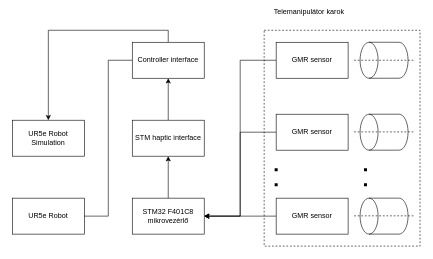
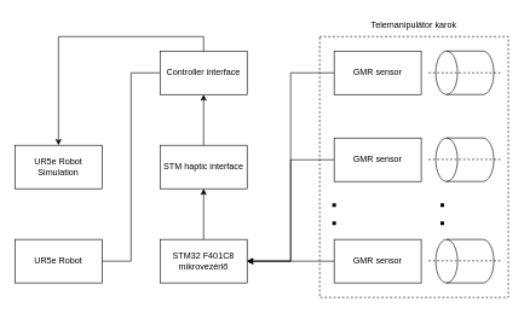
  <mxCell id="0" />
  <mxCell id="1" parent="0" />
  <mxCell id="2" style="edgeStyle=orthogonalEdgeStyle;rounded=0;orthogonalLoop=1;jettySize=auto;html=1;exitX=0.5;exitY=0;exitDx=0;exitDy=0;entryX=0.5;entryY=1;entryDx=0;entryDy=0;" edge="1" parent="1" source="3" target="16"><mxGeometry relative="1" as="geometry" /></mxCell>
  <mxCell id="3" value="STM32 F401C8 mikrovezérlő" style="rounded=0;whiteSpace=wrap;html=1;" parent="1" vertex="1"><mxGeometry x="220" y="330" width="120" height="60" as="geometry" /></mxCell>
  <mxCell id="4" style="edgeStyle=orthogonalEdgeStyle;rounded=0;orthogonalLoop=1;jettySize=auto;html=1;exitX=0;exitY=0.5;exitDx=0;exitDy=0;entryX=1;entryY=0.5;entryDx=0;entryDy=0;" edge="1" parent="1" source="5" target="3"><mxGeometry relative="1" as="geometry"><mxPoint x="400" y="410" as="targetPoint" /></mxGeometry></mxCell>
  <mxCell id="5" value="GMR sensor" style="rounded=0;whiteSpace=wrap;html=1;" vertex="1" parent="1"><mxGeometry x="460" y="70" width="120" height="60" as="geometry" /></mxCell>
  <mxCell id="6" value="" style="shape=cylinder3;whiteSpace=wrap;html=1;boundedLbl=1;backgroundOutline=1;size=15;rotation=-90;" vertex="1" parent="1"><mxGeometry x="610" y="60" width="60" height="80" as="geometry" /></mxCell>
  <mxCell id="7" style="edgeStyle=orthogonalEdgeStyle;rounded=0;orthogonalLoop=1;jettySize=auto;html=1;exitX=0;exitY=0.5;exitDx=0;exitDy=0;entryX=1;entryY=0.5;entryDx=0;entryDy=0;" edge="1" parent="1" source="8" target="3"><mxGeometry relative="1" as="geometry" /></mxCell>
  <mxCell id="8" value="GMR sensor" style="rounded=0;whiteSpace=wrap;html=1;" vertex="1" parent="1"><mxGeometry x="460" y="190" width="120" height="60" as="geometry" /></mxCell>
  <mxCell id="9" value="" style="shape=cylinder3;whiteSpace=wrap;html=1;boundedLbl=1;backgroundOutline=1;size=15;rotation=-90;" vertex="1" parent="1"><mxGeometry x="610" y="180" width="60" height="80" as="geometry" /></mxCell>
  <mxCell id="10" style="edgeStyle=orthogonalEdgeStyle;rounded=0;orthogonalLoop=1;jettySize=auto;html=1;exitX=0;exitY=0.5;exitDx=0;exitDy=0;entryX=1;entryY=0.5;entryDx=0;entryDy=0;" edge="1" parent="1" source="11" target="3"><mxGeometry relative="1" as="geometry" /></mxCell>
  <mxCell id="11" value="GMR sensor" style="rounded=0;whiteSpace=wrap;html=1;" vertex="1" parent="1"><mxGeometry x="460" y="330" width="120" height="60" as="geometry" /></mxCell>
  <mxCell id="12" value="" style="shape=cylinder3;whiteSpace=wrap;html=1;boundedLbl=1;backgroundOutline=1;size=15;rotation=-90;" vertex="1" parent="1"><mxGeometry x="610" y="320" width="60" height="80" as="geometry" /></mxCell>
  <mxCell id="13" value="" style="endArrow=none;dashed=1;html=1;rounded=0;strokeWidth=5;dashPattern=1 4;" edge="1" parent="1"><mxGeometry width="50" height="50" relative="1" as="geometry"><mxPoint x="460" y="310" as="sourcePoint" /><mxPoint x="460" y="260" as="targetPoint" /></mxGeometry></mxCell>
  <mxCell id="14" value="" style="endArrow=none;dashed=1;html=1;rounded=0;strokeWidth=5;dashPattern=1 4;" edge="1" parent="1"><mxGeometry width="50" height="50" relative="1" as="geometry"><mxPoint x="609" y="310" as="sourcePoint" /><mxPoint x="609" y="260" as="targetPoint" /></mxGeometry></mxCell>
  <mxCell id="15" style="edgeStyle=orthogonalEdgeStyle;rounded=0;orthogonalLoop=1;jettySize=auto;html=1;exitX=0.5;exitY=0;exitDx=0;exitDy=0;entryX=0.5;entryY=1;entryDx=0;entryDy=0;" edge="1" parent="1" source="16" target="21"><mxGeometry relative="1" as="geometry" /></mxCell>
  <mxCell id="16" value="STM haptic interface" style="rounded=0;whiteSpace=wrap;html=1;" vertex="1" parent="1"><mxGeometry x="220" y="200" width="120" height="60" as="geometry" /></mxCell>
  <mxCell id="17" value="UR5e Robot" style="rounded=0;whiteSpace=wrap;html=1;" vertex="1" parent="1"><mxGeometry x="20" y="330" width="120" height="60" as="geometry" /></mxCell>
  <mxCell id="18" value="UR5e Robot Simulation" style="rounded=0;whiteSpace=wrap;html=1;" vertex="1" parent="1"><mxGeometry x="20" y="200" width="120" height="60" as="geometry" /></mxCell>
  <mxCell id="19" style="edgeStyle=orthogonalEdgeStyle;rounded=0;orthogonalLoop=1;jettySize=auto;html=1;exitX=0;exitY=0.5;exitDx=0;exitDy=0;entryX=1;entryY=0.5;entryDx=0;entryDy=0;endArrow=none;" edge="1" parent="1" source="21" target="17"><mxGeometry relative="1" as="geometry" /></mxCell>
  <mxCell id="20" style="edgeStyle=orthogonalEdgeStyle;rounded=0;orthogonalLoop=1;jettySize=auto;html=1;exitX=0.5;exitY=0;exitDx=0;exitDy=0;entryX=0.5;entryY=0;entryDx=0;entryDy=0;" edge="1" parent="1" source="21" target="18"><mxGeometry relative="1" as="geometry" /></mxCell>
  <mxCell id="21" value="Controller interface" style="rounded=0;whiteSpace=wrap;html=1;" vertex="1" parent="1"><mxGeometry x="220" y="70" width="120" height="60" as="geometry" /></mxCell>
  <mxCell id="22" value="" style="endArrow=none;dashed=1;html=1;rounded=0;" edge="1" parent="1"><mxGeometry width="50" height="50" relative="1" as="geometry"><mxPoint x="590" y="100" as="sourcePoint" /><mxPoint x="690" y="100" as="targetPoint" /></mxGeometry></mxCell>
  <mxCell id="23" value="" style="endArrow=none;dashed=1;html=1;rounded=0;" edge="1" parent="1"><mxGeometry width="50" height="50" relative="1" as="geometry"><mxPoint x="590" y="219.5" as="sourcePoint" /><mxPoint x="690" y="219.5" as="targetPoint" /></mxGeometry></mxCell>
  <mxCell id="24" value="" style="endArrow=none;dashed=1;html=1;rounded=0;" edge="1" parent="1"><mxGeometry width="50" height="50" relative="1" as="geometry"><mxPoint x="590" y="359.5" as="sourcePoint" /><mxPoint x="690" y="359.5" as="targetPoint" /></mxGeometry></mxCell>
  <mxCell id="25" value="" style="rounded=0;whiteSpace=wrap;html=1;fillColor=none;dashed=1;" vertex="1" parent="1"><mxGeometry x="440" y="50" width="260" height="360" as="geometry" /></mxCell>
- <mxCell id="26" value="Telemanipulátor karok" style="text;html=1;strokeColor=none;fillColor=none;align=center;verticalAlign=middle;whiteSpace=wrap;rounded=0;" vertex="1" parent="1"><mxGeometry x="385" y="5" width="260" height="30" as="geometry" /></mxCell>
+ <mxCell id="26" value="Telemanipulátor karok" style="text;html=1;strokeColor=none;fillColor=none;align=center;verticalAlign=middle;whiteSpace=wrap;rounded=0;" vertex="1" parent="1"><mxGeometry x="440" y="20" width="260" height="30" as="geometry" /></mxCell>
